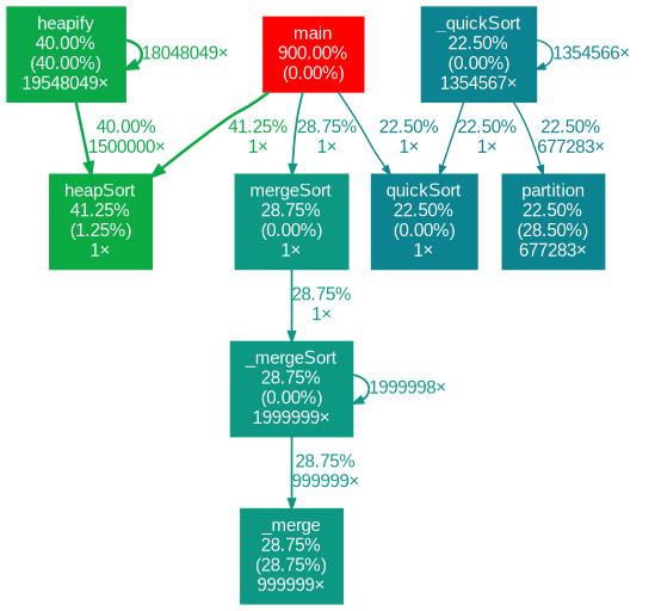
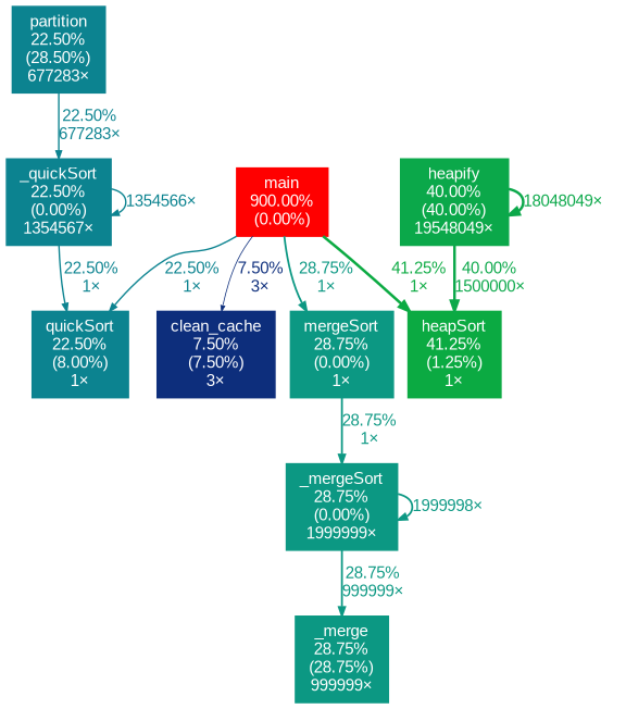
  digraph {
    fontname=Arial
    nodesep=0.125
    ranksep=0.25
    node [color="#0c9883" fontcolor="#ffffff" fontname=Arial fontsize=10.00 shape=box style=filled]
    edge [arrowsize=0.54 color="#0c9883" fontcolor="#0c9883" fontname=Arial fontsize=10.00 labeldistance=1.15 penwidth=1.15]
    n1 [color="#ff0000" height=0 label="main\n900.00%\n(0.00%)" width=0]
    n2 [color="#0baa42" height=0 label="heapSort\n41.25%\n(1.25%)\n1×" width=0]
    n3 [height=0 label="mergeSort\n28.75%\n(0.00%)\n1×" width=0]
-   n4 [color="#0c8390" height=0 label="quickSort\n22.50%\n(0.00%)\n1×" width=0]
+   n4 [color="#0c8390" height=0 label="quickSort\n22.50%\n(8.00%)\n1×" width=0]
+   n5 [color="#0d2e7c" height=0 label="clean_cache\n7.50%\n(7.50%)\n3×" width=0]
    n6 [height=0 label="_mergeSort\n28.75%\n(0.00%)\n1999999×" width=0]
    n7 [color="#0ba84a" height=0 label="heapify\n40.00%\n(40.00%)\n19548049×" width=0]
    n8 [height=0 label="_merge\n28.75%\n(28.75%)\n999999×" width=0]
    n9 [color="#0c8390" height=0 label="_quickSort\n22.50%\n(0.00%)\n1354567×" width=0]
    n10 [color="#0c8390" height=0 label="partition\n22.50%\n(28.50%)\n677283×" width=0]
    n1 -> n2 [arrowsize=0.64 color="#0baa42" fontcolor="#0baa42" label="41.25%\n1×" labeldistance=1.65 penwidth=1.65]
    n1 -> n3 [label="28.75%\n1×"]
    n1 -> n4 [arrowsize=0.47 color="#0c8390" fontcolor="#0c8390" label="22.50%\n1×" labeldistance=0.90 penwidth=0.90]
+   n1 -> n5 [arrowsize=0.35 color="#0d2e7c" fontcolor="#0d2e7c" label="7.50%\n3×" labeldistance=0.50 penwidth=0.50]
    n3 -> n6 [label="28.75%\n1×"]
    n6 -> n6 [label="1999998×"]
    n6 -> n8 [label="28.75%\n999999×"]
    n7 -> n2 [arrowsize=0.63 color="#0ba84a" fontcolor="#0ba84a" label="40.00%\n1500000×" labeldistance=1.60 penwidth=1.60]
    n7 -> n7 [arrowsize=0.63 color="#0ba84a" fontcolor="#0ba84a" label="18048049×" labeldistance=1.60 penwidth=1.60]
    n9 -> n4 [arrowsize=0.47 color="#0c8390" fontcolor="#0c8390" label="22.50%\n1×" labeldistance=0.90 penwidth=0.90]
    n9 -> n9 [arrowsize=0.47 color="#0c8390" fontcolor="#0c8390" label="1354566×" labeldistance=0.90 penwidth=0.90]
-   n9 -> n10 [arrowsize=0.47 color="#0c8390" fontcolor="#0c8390" label="22.50%\n677283×" labeldistance=0.90 penwidth=0.90]
+   n10 -> n9 [arrowsize=0.47 color="#0c8390" fontcolor="#0c8390" label="22.50%\n677283×" labeldistance=0.90 penwidth=0.90]
  }
